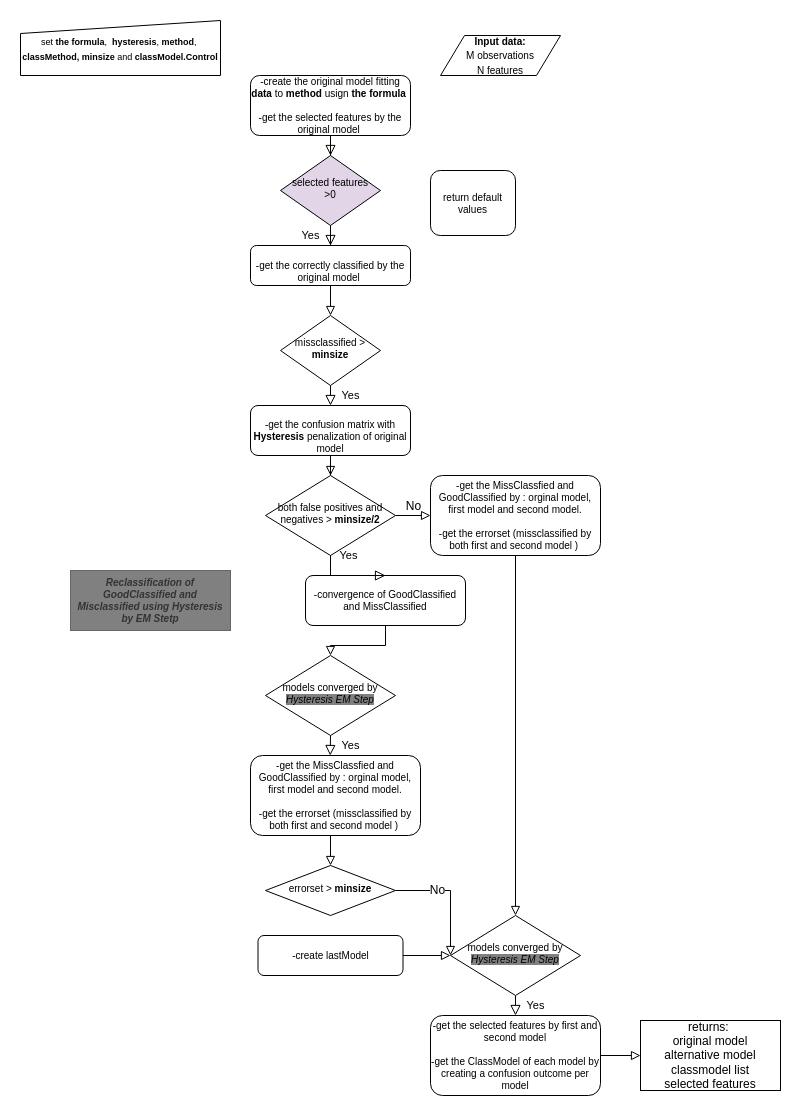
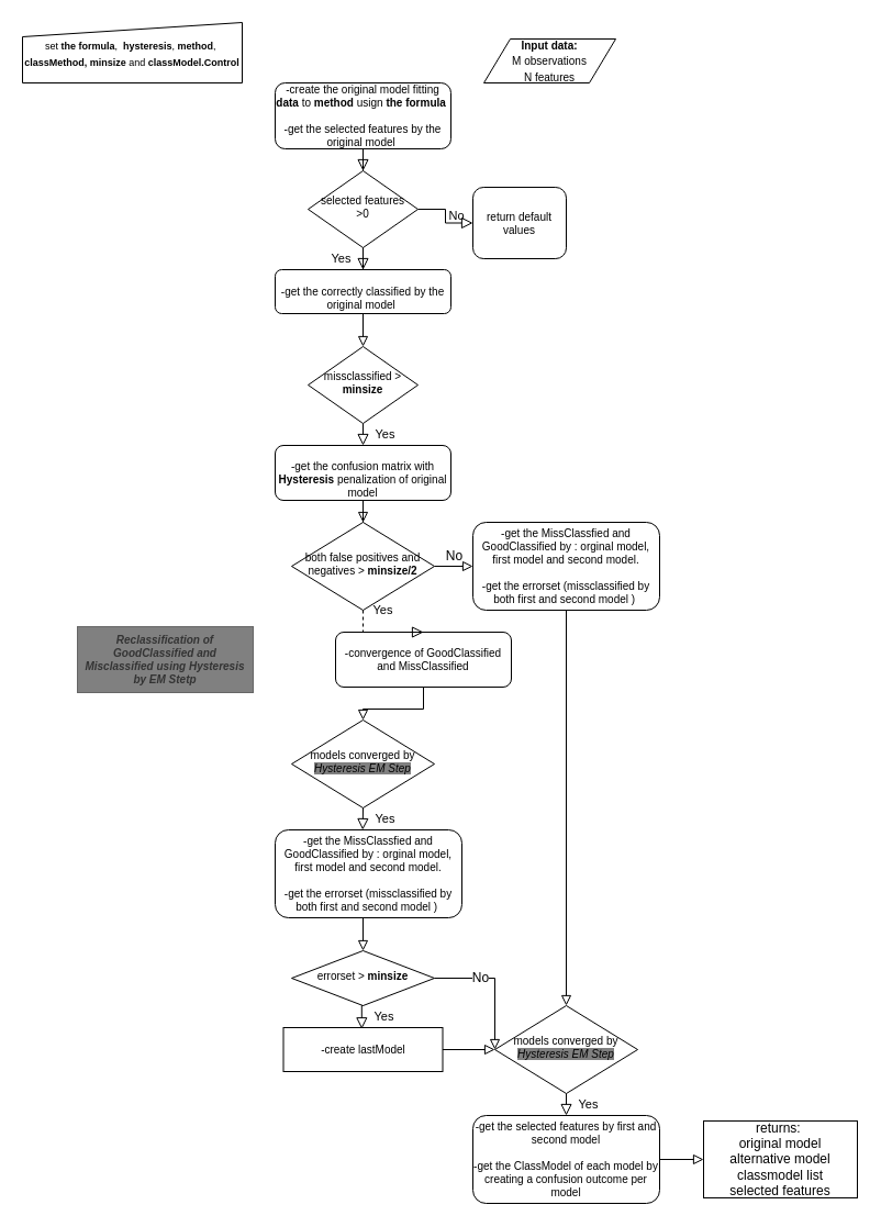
  <mxCell id="0" />
  <mxCell id="1" parent="0" />
  <mxCell id="2" value="" style="rounded=0;html=1;jettySize=auto;orthogonalLoop=1;fontSize=11;endArrow=block;endFill=0;endSize=8;strokeWidth=1;shadow=0;labelBackgroundColor=none;edgeStyle=orthogonalEdgeStyle;" parent="1" source="3" target="6" edge="1"><mxGeometry relative="1" as="geometry" /></mxCell>
  <mxCell id="3" value="-create the original model fitting &lt;b&gt;data &lt;/b&gt;to&amp;nbsp;&lt;b&gt;method &lt;/b&gt;usign&lt;b&gt; the formula&amp;nbsp;&lt;br&gt;&lt;/b&gt;&lt;br&gt;-get the selected features by the original model&amp;nbsp;" style="rounded=1;whiteSpace=wrap;html=1;fontSize=10;glass=0;strokeWidth=1;shadow=0;" parent="1" vertex="1"><mxGeometry x="250" y="75" width="160" height="60" as="geometry" /></mxCell>
  <mxCell id="4" value="Yes" style="rounded=0;html=1;jettySize=auto;orthogonalLoop=1;fontSize=11;endArrow=block;endFill=0;endSize=8;strokeWidth=1;shadow=0;labelBackgroundColor=none;edgeStyle=orthogonalEdgeStyle;entryX=0.5;entryY=0;entryDx=0;entryDy=0;" parent="1" source="6" target="11" edge="1"><mxGeometry y="20" relative="1" as="geometry"><mxPoint as="offset" /><mxPoint x="330" y="305" as="targetPoint" /></mxGeometry></mxCell>
- <mxCell id="6" value="selected features &amp;gt;0" style="rhombus;whiteSpace=wrap;html=1;shadow=0;fontFamily=Helvetica;fontSize=10;align=center;strokeWidth=1;spacing=6;spacingTop=-4;fillColor=#e1d5e7;" parent="1" vertex="1"><mxGeometry x="280" y="155" width="100" height="70" as="geometry" /></mxCell>
+ <mxCell id="5" value="No" style="edgeStyle=orthogonalEdgeStyle;rounded=0;html=1;jettySize=auto;orthogonalLoop=1;fontSize=11;endArrow=block;endFill=0;endSize=8;strokeWidth=1;shadow=0;labelBackgroundColor=none;" parent="1" source="6" target="7" edge="1"><mxGeometry y="10" relative="1" as="geometry"><mxPoint as="offset" /></mxGeometry></mxCell>
+ <mxCell id="6" value="selected features &amp;gt;0" style="rhombus;whiteSpace=wrap;html=1;shadow=0;fontFamily=Helvetica;fontSize=10;align=center;strokeWidth=1;spacing=6;spacingTop=-4;" parent="1" vertex="1"><mxGeometry x="280" y="155" width="100" height="70" as="geometry" /></mxCell>
  <mxCell id="7" value="return default values" style="rounded=1;whiteSpace=wrap;html=1;fontSize=10;glass=0;strokeWidth=1;shadow=0;" parent="1" vertex="1"><mxGeometry x="430" y="170" width="85" height="65" as="geometry" /></mxCell>
  <mxCell id="8" value="&lt;font style=&quot;font-size: 10px&quot;&gt;&lt;b&gt;Input data:&lt;/b&gt;&lt;br&gt;M observations&lt;br&gt;N features&lt;/font&gt;" style="shape=parallelogram;perimeter=parallelogramPerimeter;whiteSpace=wrap;html=1;" vertex="1" parent="1"><mxGeometry x="440" y="35" width="120" height="40" as="geometry" /></mxCell>
  <mxCell id="9" value="&lt;font style=&quot;font-size: 9px&quot;&gt;set &lt;b&gt;the formula&lt;/b&gt;,&amp;nbsp;&amp;nbsp;&lt;b&gt;hysteresis&lt;/b&gt;,&amp;nbsp;&lt;b&gt;method&lt;/b&gt;,&amp;nbsp; &lt;b&gt;classMethod, minsize&lt;/b&gt;&amp;nbsp;and&amp;nbsp;&lt;b&gt;classModel.Control&lt;/b&gt;&lt;/font&gt;" style="shape=manualInput;whiteSpace=wrap;html=1;rounded=0;comic=0;spacing=1;size=13;" vertex="1" parent="1"><mxGeometry x="20" y="20" width="200" height="55" as="geometry" /></mxCell>
  <mxCell id="10" style="edgeStyle=orthogonalEdgeStyle;rounded=0;orthogonalLoop=1;jettySize=auto;html=1;entryX=0.5;entryY=0;entryDx=0;entryDy=0;fontSize=10;endArrow=block;endFill=0;endSize=7;startSize=7;" edge="1" parent="1" source="11" target="12"><mxGeometry relative="1" as="geometry" /></mxCell>
  <mxCell id="11" value="&lt;br&gt;-get the correctly classified by the original model&amp;nbsp;" style="rounded=1;whiteSpace=wrap;html=1;fontSize=10;glass=0;strokeWidth=1;shadow=0;" vertex="1" parent="1"><mxGeometry x="250" y="245" width="160" height="40" as="geometry" /></mxCell>
  <mxCell id="12" value="missclassified &amp;gt; &lt;b&gt;minsize&lt;/b&gt;" style="rhombus;whiteSpace=wrap;html=1;shadow=0;fontFamily=Helvetica;fontSize=10;align=center;strokeWidth=1;spacing=6;spacingTop=-4;" vertex="1" parent="1"><mxGeometry x="280" y="315" width="100" height="70" as="geometry" /></mxCell>
  <mxCell id="13" style="edgeStyle=orthogonalEdgeStyle;rounded=0;orthogonalLoop=1;jettySize=auto;html=1;startSize=7;endArrow=block;endFill=0;endSize=7;fontSize=10;" edge="1" parent="1" source="14" target="17"><mxGeometry relative="1" as="geometry" /></mxCell>
  <mxCell id="14" value="&lt;br&gt;-get the confusion matrix with &lt;b&gt;Hysteresis&lt;/b&gt; penalization of original model" style="rounded=1;whiteSpace=wrap;html=1;fontSize=10;glass=0;strokeWidth=1;shadow=0;" vertex="1" parent="1"><mxGeometry x="250" y="405" width="160" height="50" as="geometry" /></mxCell>
  <mxCell id="15" value="Yes" style="rounded=0;html=1;jettySize=auto;orthogonalLoop=1;fontSize=11;endArrow=block;endFill=0;endSize=8;strokeWidth=1;shadow=0;labelBackgroundColor=none;edgeStyle=orthogonalEdgeStyle;entryX=0.5;entryY=0;entryDx=0;entryDy=0;exitX=0.5;exitY=1;exitDx=0;exitDy=0;" edge="1" parent="1" source="12" target="14"><mxGeometry y="20" relative="1" as="geometry"><mxPoint as="offset" /><mxPoint x="340" y="455" as="sourcePoint" /><mxPoint x="340" y="505" as="targetPoint" /></mxGeometry></mxCell>
  <mxCell id="16" value="No" style="edgeStyle=orthogonalEdgeStyle;rounded=0;orthogonalLoop=1;jettySize=auto;html=1;exitX=1;exitY=0.5;exitDx=0;exitDy=0;entryX=0;entryY=0.5;entryDx=0;entryDy=0;startSize=7;endArrow=block;endFill=0;endSize=7;fontSize=12;labelPosition=center;verticalLabelPosition=top;align=center;verticalAlign=bottom;" edge="1" parent="1" source="17" target="33"><mxGeometry relative="1" as="geometry" /></mxCell>
  <mxCell id="17" value="both false positives and negatives &amp;gt; &lt;b&gt;minsize/2&lt;/b&gt;" style="rhombus;whiteSpace=wrap;html=1;shadow=0;fontFamily=Helvetica;fontSize=10;align=center;strokeWidth=1;spacing=6;spacingTop=-4;" vertex="1" parent="1"><mxGeometry x="265" y="475" width="130" height="80" as="geometry" /></mxCell>
  <mxCell id="18" style="edgeStyle=orthogonalEdgeStyle;rounded=0;orthogonalLoop=1;jettySize=auto;html=1;exitX=0.5;exitY=1;exitDx=0;exitDy=0;entryX=0.5;entryY=0;entryDx=0;entryDy=0;startSize=7;endArrow=block;endFill=0;endSize=7;fontSize=10;" edge="1" parent="1" source="19" target="21"><mxGeometry relative="1" as="geometry" /></mxCell>
  <mxCell id="19" value="-convergence of GoodClassified and MissClassified" style="rounded=1;whiteSpace=wrap;html=1;fontSize=10;glass=0;strokeWidth=1;shadow=0;" vertex="1" parent="1"><mxGeometry x="305" y="575" width="160" height="50" as="geometry" /></mxCell>
  <mxCell id="20" value="&lt;span style=&quot;background-color: rgb(128 , 128 , 128)&quot;&gt;&lt;b&gt;&lt;i&gt;Reclassification of GoodClassified and Misclassified using Hysteresis by EM Stetp&lt;/i&gt;&lt;/b&gt;&lt;/span&gt;" style="rounded=1;whiteSpace=wrap;html=1;comic=0;fontSize=10;arcSize=0;fillColor=#808080;strokeColor=#666666;fontColor=#333333;" vertex="1" parent="1"><mxGeometry x="70" y="570" width="160" height="60" as="geometry" /></mxCell>
  <mxCell id="21" value="models converged by &lt;i style=&quot;background-color: rgb(128 , 128 , 128)&quot;&gt;Hysteresis EM Step&lt;/i&gt;" style="rhombus;whiteSpace=wrap;html=1;shadow=0;fontFamily=Helvetica;fontSize=10;align=center;strokeWidth=1;spacing=6;spacingTop=-4;" vertex="1" parent="1"><mxGeometry x="265" y="655" width="130" height="80" as="geometry" /></mxCell>
  <mxCell id="22" style="edgeStyle=orthogonalEdgeStyle;rounded=0;orthogonalLoop=1;jettySize=auto;html=1;exitX=0.5;exitY=1;exitDx=0;exitDy=0;entryX=0.5;entryY=0;entryDx=0;entryDy=0;startSize=7;endArrow=block;endFill=0;endSize=7;fontSize=10;" edge="1" parent="1" source="23" target="28"><mxGeometry relative="1" as="geometry" /></mxCell>
  <mxCell id="23" value="-get the MissClassfied and GoodClassified by : orginal model, first model and second model.&lt;br&gt;&lt;br&gt;-get the errorset (missclassified by both first and second model )&amp;nbsp;" style="rounded=1;whiteSpace=wrap;html=1;fontSize=10;glass=0;strokeWidth=1;shadow=0;" vertex="1" parent="1"><mxGeometry x="250" y="755" width="170" height="80" as="geometry" /></mxCell>
- <mxCell id="24" value="Yes" style="rounded=0;html=1;jettySize=auto;orthogonalLoop=1;fontSize=11;endArrow=block;endFill=0;endSize=8;strokeWidth=1;shadow=0;labelBackgroundColor=none;edgeStyle=orthogonalEdgeStyle;entryX=0.5;entryY=0;entryDx=0;entryDy=0;exitX=0.5;exitY=1;exitDx=0;exitDy=0;" edge="1" parent="1" source="17" target="19"><mxGeometry y="20" relative="1" as="geometry"><mxPoint as="offset" /><mxPoint x="329.88" y="555" as="sourcePoint" /><mxPoint x="329.88" y="575" as="targetPoint" /><Array as="points" /></mxGeometry></mxCell>
+ <mxCell id="24" value="Yes" style="rounded=0;html=1;jettySize=auto;orthogonalLoop=1;fontSize=11;endArrow=block;endFill=0;endSize=8;strokeWidth=1;shadow=0;labelBackgroundColor=none;edgeStyle=orthogonalEdgeStyle;entryX=0.5;entryY=0;entryDx=0;entryDy=0;exitX=0.5;exitY=1;exitDx=0;exitDy=0;dashed=1;" edge="1" parent="1" source="17" target="19"><mxGeometry y="20" relative="1" as="geometry"><mxPoint as="offset" /><mxPoint x="329.88" y="555" as="sourcePoint" /><mxPoint x="329.88" y="575" as="targetPoint" /><Array as="points" /></mxGeometry></mxCell>
  <mxCell id="25" value="Yes" style="rounded=0;html=1;jettySize=auto;orthogonalLoop=1;fontSize=11;endArrow=block;endFill=0;endSize=8;strokeWidth=1;shadow=0;labelBackgroundColor=none;edgeStyle=orthogonalEdgeStyle;entryX=0.5;entryY=0;entryDx=0;entryDy=0;exitX=0.5;exitY=1;exitDx=0;exitDy=0;" edge="1" parent="1" source="21"><mxGeometry y="20" relative="1" as="geometry"><mxPoint as="offset" /><mxPoint x="329.71" y="735" as="sourcePoint" /><mxPoint x="329.71" y="755" as="targetPoint" /><Array as="points" /></mxGeometry></mxCell>
  <mxCell id="26" style="edgeStyle=orthogonalEdgeStyle;rounded=0;orthogonalLoop=1;jettySize=auto;html=1;exitX=1;exitY=0.5;exitDx=0;exitDy=0;entryX=0;entryY=0.5;entryDx=0;entryDy=0;startSize=7;endArrow=block;endFill=0;endSize=7;fontSize=12;" edge="1" parent="1" source="28" target="34"><mxGeometry relative="1" as="geometry"><Array as="points"><mxPoint x="450" y="890" /></Array></mxGeometry></mxCell>
  <mxCell id="27" value="No" style="edgeLabel;html=1;align=center;verticalAlign=middle;resizable=0;points=[];fontSize=12;" vertex="1" connectable="0" parent="26"><mxGeometry x="-0.311" y="1" relative="1" as="geometry"><mxPoint as="offset" /></mxGeometry></mxCell>
  <mxCell id="28" value="errorset &amp;gt; &lt;b&gt;minsize&lt;/b&gt;" style="rhombus;whiteSpace=wrap;html=1;shadow=0;fontFamily=Helvetica;fontSize=10;align=center;strokeWidth=1;spacing=6;spacingTop=-4;" vertex="1" parent="1"><mxGeometry x="265" y="865" width="130" height="50" as="geometry" /></mxCell>
+ <mxCell id="29" value="Yes" style="rounded=0;html=1;jettySize=auto;orthogonalLoop=1;fontSize=11;endArrow=block;endFill=0;endSize=8;strokeWidth=1;shadow=0;labelBackgroundColor=none;edgeStyle=orthogonalEdgeStyle;exitX=0.5;exitY=1;exitDx=0;exitDy=0;entryX=0.492;entryY=0.031;entryDx=0;entryDy=0;entryPerimeter=0;" edge="1" parent="1" source="28" target="31"><mxGeometry y="20" relative="1" as="geometry"><mxPoint as="offset" /><mxPoint x="329.88" y="945" as="sourcePoint" /><mxPoint x="330" y="935" as="targetPoint" /><Array as="points" /></mxGeometry></mxCell>
  <mxCell id="30" style="edgeStyle=orthogonalEdgeStyle;rounded=0;orthogonalLoop=1;jettySize=auto;html=1;exitX=1;exitY=0.5;exitDx=0;exitDy=0;entryX=0;entryY=0.5;entryDx=0;entryDy=0;startSize=7;endArrow=block;endFill=0;endSize=7;fontSize=12;" edge="1" parent="1" source="31" target="34"><mxGeometry relative="1" as="geometry" /></mxCell>
- <mxCell id="31" value="-create lastModel" style="rounded=1;whiteSpace=wrap;html=1;fontSize=10;glass=0;strokeWidth=1;shadow=0;" vertex="1" parent="1"><mxGeometry x="257.5" y="935" width="145" height="40" as="geometry" /></mxCell>
+ <mxCell id="31" value="-create lastModel" style="whiteSpace=wrap;html=1;fontSize=10;glass=0;strokeWidth=1;shadow=0;rounded=0;" vertex="1" parent="1"><mxGeometry x="257.5" y="935" width="145" height="40" as="geometry" /></mxCell>
  <mxCell id="32" style="edgeStyle=orthogonalEdgeStyle;rounded=0;orthogonalLoop=1;jettySize=auto;html=1;exitX=0.5;exitY=1;exitDx=0;exitDy=0;entryX=0.5;entryY=0;entryDx=0;entryDy=0;startSize=7;endArrow=block;endFill=0;endSize=7;fontSize=12;" edge="1" parent="1" source="33" target="34"><mxGeometry relative="1" as="geometry" /></mxCell>
  <mxCell id="33" value="-get the MissClassfied and GoodClassified by : orginal model, first model and second model.&lt;br&gt;&lt;br&gt;-get the errorset (missclassified by both first and second model )&amp;nbsp;" style="rounded=1;whiteSpace=wrap;html=1;fontSize=10;glass=0;strokeWidth=1;shadow=0;" vertex="1" parent="1"><mxGeometry x="430" y="475" width="170" height="80" as="geometry" /></mxCell>
  <mxCell id="34" value="models converged by &lt;i style=&quot;background-color: rgb(128 , 128 , 128)&quot;&gt;Hysteresis EM Step&lt;/i&gt;" style="rhombus;whiteSpace=wrap;html=1;shadow=0;fontFamily=Helvetica;fontSize=10;align=center;strokeWidth=1;spacing=6;spacingTop=-4;" vertex="1" parent="1"><mxGeometry x="450" y="915" width="130" height="80" as="geometry" /></mxCell>
  <mxCell id="35" value="Yes" style="rounded=0;html=1;jettySize=auto;orthogonalLoop=1;fontSize=11;endArrow=block;endFill=0;endSize=8;strokeWidth=1;shadow=0;labelBackgroundColor=none;edgeStyle=orthogonalEdgeStyle;exitX=0.5;exitY=1;exitDx=0;exitDy=0;" edge="1" parent="1" source="34"><mxGeometry y="20" relative="1" as="geometry"><mxPoint as="offset" /><mxPoint x="504.71" y="995" as="sourcePoint" /><mxPoint x="515" y="1015" as="targetPoint" /><Array as="points" /></mxGeometry></mxCell>
  <mxCell id="36" style="edgeStyle=orthogonalEdgeStyle;rounded=0;orthogonalLoop=1;jettySize=auto;html=1;startSize=7;endArrow=block;endFill=0;endSize=7;fontSize=12;" edge="1" parent="1" source="37" target="38"><mxGeometry relative="1" as="geometry" /></mxCell>
  <mxCell id="37" value="-get the selected features by first and second model&lt;br&gt;&lt;br&gt;-get the ClassModel of each model by creating a confusion outcome per model" style="rounded=1;whiteSpace=wrap;html=1;fontSize=10;glass=0;strokeWidth=1;shadow=0;" vertex="1" parent="1"><mxGeometry x="430" y="1015" width="170" height="80" as="geometry" /></mxCell>
  <mxCell id="38" value="returns:&amp;nbsp;&lt;br&gt;original model&lt;br&gt;alternative model&lt;br&gt;classmodel list&lt;br&gt;selected features" style="rounded=0;whiteSpace=wrap;html=1;comic=0;fontSize=12;" vertex="1" parent="1"><mxGeometry x="640" y="1020" width="140" height="70" as="geometry" /></mxCell>
